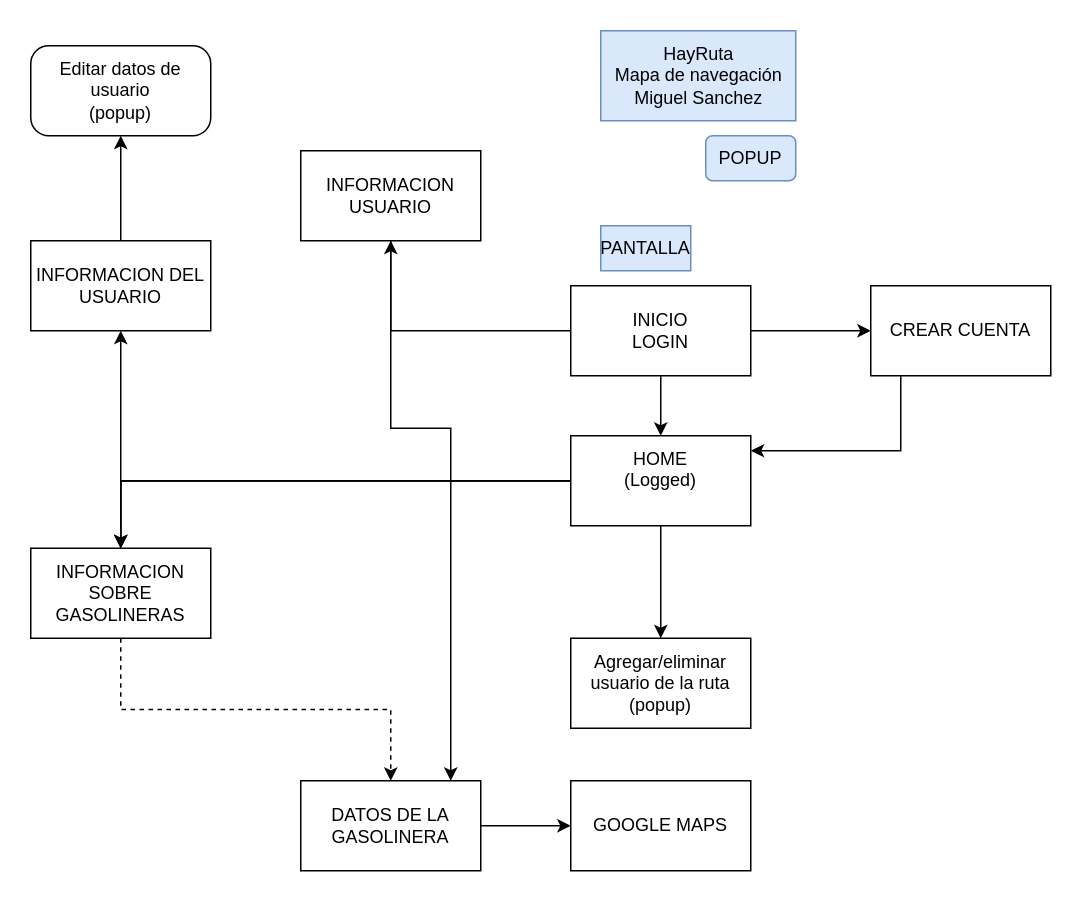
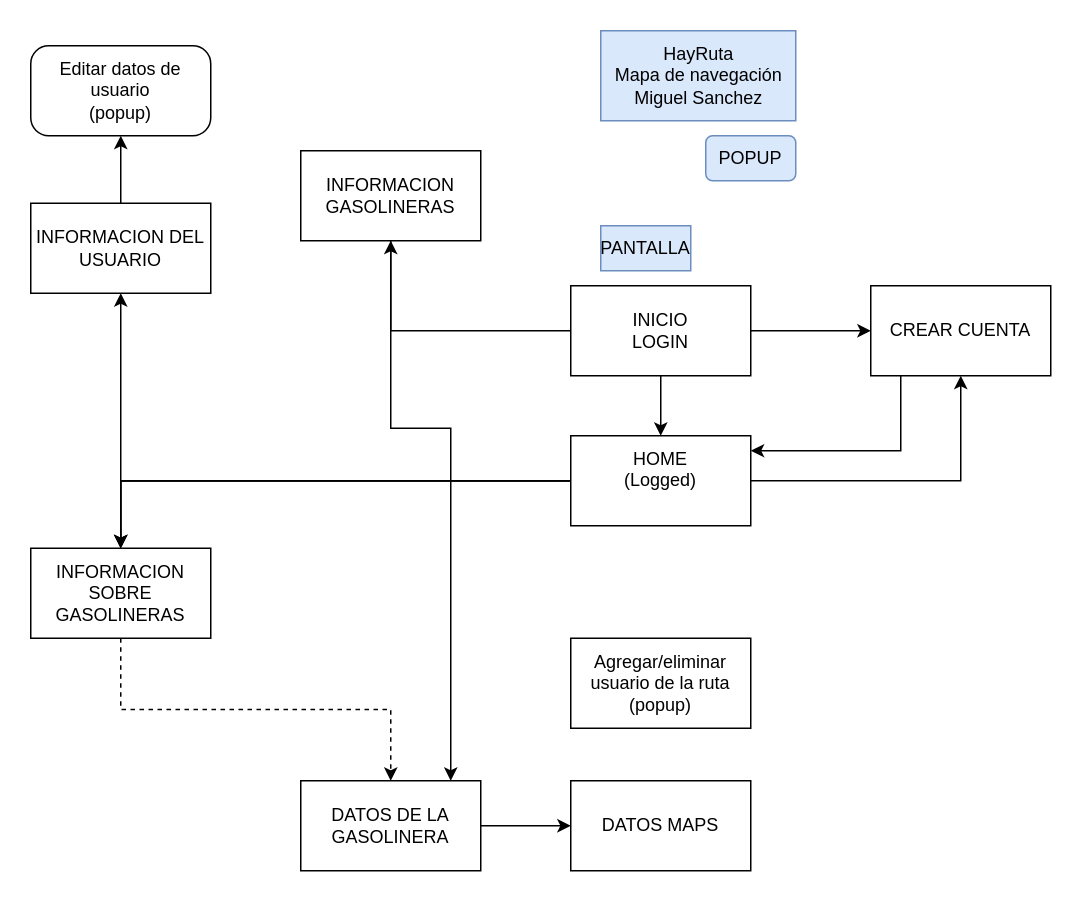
  <mxCell id="0" />
  <mxCell id="1" parent="0" />
  <mxCell id="2" style="edgeStyle=orthogonalEdgeStyle;rounded=0;orthogonalLoop=1;jettySize=auto;html=1;exitX=0.5;exitY=1;exitDx=0;exitDy=0;" parent="1" source="5" target="11" edge="1"><mxGeometry relative="1" as="geometry" /></mxCell>
  <mxCell id="3" value="" style="edgeStyle=orthogonalEdgeStyle;rounded=0;orthogonalLoop=1;jettySize=auto;html=1;" edge="1" parent="1" source="5" target="23"><mxGeometry relative="1" as="geometry" /></mxCell>
  <mxCell id="4" value="" style="edgeStyle=orthogonalEdgeStyle;rounded=0;orthogonalLoop=1;jettySize=auto;html=1;" edge="1" parent="1" source="5" target="26"><mxGeometry relative="1" as="geometry" /></mxCell>
  <mxCell id="5" value="INICIO&lt;br&gt;LOGIN" style="rounded=0;whiteSpace=wrap;html=1;" parent="1" vertex="1"><mxGeometry x="380" y="190" width="120" height="60" as="geometry" /></mxCell>
  <mxCell id="6" value="" style="edgeStyle=orthogonalEdgeStyle;rounded=0;orthogonalLoop=1;jettySize=auto;html=1;" edge="1" parent="1" source="11" target="21"><mxGeometry relative="1" as="geometry" /></mxCell>
  <mxCell id="7" value="" style="edgeStyle=orthogonalEdgeStyle;rounded=0;orthogonalLoop=1;jettySize=auto;html=1;" edge="1" parent="1" source="11" target="21"><mxGeometry relative="1" as="geometry" /></mxCell>
  <mxCell id="8" value="" style="edgeStyle=orthogonalEdgeStyle;rounded=0;orthogonalLoop=1;jettySize=auto;html=1;" edge="1" parent="1" source="11" target="21"><mxGeometry relative="1" as="geometry"><Array as="points"><mxPoint x="80" y="320" /></Array></mxGeometry></mxCell>
  <mxCell id="9" value="" style="edgeStyle=orthogonalEdgeStyle;rounded=0;orthogonalLoop=1;jettySize=auto;html=1;" edge="1" parent="1" source="11" target="25"><mxGeometry relative="1" as="geometry" /></mxCell>
- <mxCell id="10" value="" style="edgeStyle=orthogonalEdgeStyle;rounded=0;orthogonalLoop=1;jettySize=auto;html=1;" edge="1" parent="1" source="11" target="18"><mxGeometry relative="1" as="geometry" /></mxCell>
+ <mxCell id="10" value="" style="edgeStyle=orthogonalEdgeStyle;rounded=0;orthogonalLoop=1;jettySize=auto;html=1;" edge="1" parent="1" source="11" target="26"><mxGeometry relative="1" as="geometry" /></mxCell>
  <mxCell id="11" value="HOME&lt;br&gt;(Logged)&lt;div&gt;&lt;br/&gt;&lt;/div&gt;" style="whiteSpace=wrap;html=1;rounded=0;" parent="1" vertex="1"><mxGeometry x="380" y="290" width="120" height="60" as="geometry" /></mxCell>
  <mxCell id="12" value="" style="edgeStyle=orthogonalEdgeStyle;rounded=0;orthogonalLoop=1;jettySize=auto;html=1;" edge="1" parent="1" source="13" target="14"><mxGeometry relative="1" as="geometry" /></mxCell>
  <mxCell id="13" value="DATOS DE LA GASOLINERA" style="rounded=0;whiteSpace=wrap;html=1;" parent="1" vertex="1"><mxGeometry x="200" y="520" width="120" height="60" as="geometry" /></mxCell>
- <mxCell id="14" value="GOOGLE MAPS" style="rounded=0;whiteSpace=wrap;html=1;" parent="1" vertex="1"><mxGeometry x="380" y="520" width="120" height="60" as="geometry" /></mxCell>
+ <mxCell id="14" value="DATOS MAPS" style="rounded=0;whiteSpace=wrap;html=1;" parent="1" vertex="1"><mxGeometry x="380" y="520" width="120" height="60" as="geometry" /></mxCell>
  <mxCell id="15" style="edgeStyle=orthogonalEdgeStyle;rounded=0;orthogonalLoop=1;jettySize=auto;html=1;exitX=0.5;exitY=1;exitDx=0;exitDy=0;" parent="1" edge="1"><mxGeometry relative="1" as="geometry"><mxPoint x="500" y="300" as="targetPoint" /><Array as="points"><mxPoint x="600" y="300" /><mxPoint x="500" y="300" /></Array><mxPoint x="600" y="250" as="sourcePoint" /></mxGeometry></mxCell>
  <mxCell id="16" style="edgeStyle=orthogonalEdgeStyle;rounded=0;orthogonalLoop=1;jettySize=auto;html=1;exitX=0.5;exitY=1;exitDx=0;exitDy=0;entryX=0.5;entryY=0;entryDx=0;entryDy=0;dashed=1;" parent="1" source="21" target="13" edge="1"><mxGeometry relative="1" as="geometry"><mxPoint x="270" y="350" as="sourcePoint" /></mxGeometry></mxCell>
  <mxCell id="17" value="HayRuta&lt;br&gt;Mapa de navegación&lt;br&gt;Miguel Sanchez" style="text;html=1;align=center;verticalAlign=middle;resizable=0;points=[];autosize=1;strokeColor=#6c8ebf;fillColor=#dae8fc;" parent="1" vertex="1"><mxGeometry x="400" y="20" width="130" height="60" as="geometry" /></mxCell>
  <mxCell id="18" value="Agregar/eliminar usuario de la ruta&lt;div&gt;(popup)&lt;/div&gt;" style="whiteSpace=wrap;html=1;arcSize=20;rounded=0;" parent="1" vertex="1"><mxGeometry x="380" y="425" width="120" height="60" as="geometry" /></mxCell>
  <mxCell id="19" value="PANTALLA" style="rounded=0;whiteSpace=wrap;html=1;fillColor=#dae8fc;strokeColor=#6c8ebf;" parent="1" vertex="1"><mxGeometry x="400" y="150" width="60" height="30" as="geometry" /></mxCell>
  <mxCell id="20" value="POPUP" style="rounded=1;whiteSpace=wrap;html=1;fillColor=#dae8fc;strokeColor=#6c8ebf;" parent="1" vertex="1"><mxGeometry x="470" y="90" width="60" height="30" as="geometry" /></mxCell>
  <mxCell id="21" value="INFORMACION SOBRE GASOLINERAS" style="whiteSpace=wrap;html=1;rounded=0;" vertex="1" parent="1"><mxGeometry x="20" y="365" width="120" height="60" as="geometry" /></mxCell>
  <mxCell id="22" style="edgeStyle=orthogonalEdgeStyle;rounded=0;orthogonalLoop=1;jettySize=auto;html=1;" edge="1" parent="1" source="23" target="13"><mxGeometry relative="1" as="geometry"><Array as="points"><mxPoint x="260" y="285" /><mxPoint x="300" y="285" /></Array></mxGeometry></mxCell>
- <mxCell id="23" value="INFORMACION USUARIO" style="rounded=0;whiteSpace=wrap;html=1;" vertex="1" parent="1"><mxGeometry x="200" y="100" width="120" height="60" as="geometry" /></mxCell>
+ <mxCell id="23" value="INFORMACION GASOLINERAS" style="rounded=0;whiteSpace=wrap;html=1;" vertex="1" parent="1"><mxGeometry x="200" y="100" width="120" height="60" as="geometry" /></mxCell>
  <mxCell id="24" value="" style="edgeStyle=orthogonalEdgeStyle;rounded=0;orthogonalLoop=1;jettySize=auto;html=1;" edge="1" parent="1" source="25" target="27"><mxGeometry relative="1" as="geometry" /></mxCell>
- <mxCell id="25" value="&lt;div&gt;INFORMACION DEL USUARIO&lt;/div&gt;" style="whiteSpace=wrap;html=1;rounded=0;" vertex="1" parent="1"><mxGeometry x="20" y="160" width="120" height="60" as="geometry" /></mxCell>
+ <mxCell id="25" value="&lt;div&gt;INFORMACION DEL USUARIO&lt;/div&gt;" style="whiteSpace=wrap;html=1;rounded=0;" vertex="1" parent="1"><mxGeometry x="20" y="135" width="120" height="60" as="geometry" /></mxCell>
  <mxCell id="26" value="CREAR CUENTA" style="rounded=0;whiteSpace=wrap;html=1;" vertex="1" parent="1"><mxGeometry x="580" y="190" width="120" height="60" as="geometry" /></mxCell>
  <mxCell id="27" value="&lt;div&gt;Editar datos de usuario&lt;/div&gt;&lt;div&gt;(popup)&lt;/div&gt;" style="rounded=1;whiteSpace=wrap;html=1;arcSize=20;" vertex="1" parent="1"><mxGeometry x="20" y="30" width="120" height="60" as="geometry" /></mxCell>
